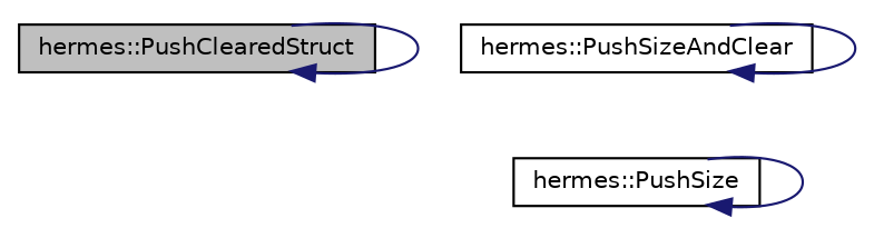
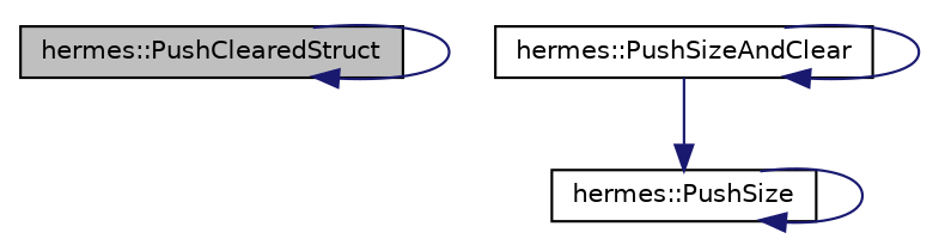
  digraph {
    rankdir=TB
    node [color=black fillcolor=white fontname=Helvetica fontsize=10 shape=record style=filled]
    edge [color=midnightblue fontname=Helvetica fontsize=10 labelfontname=Helvetica labelfontsize=10 style=solid]
    n1 [fillcolor=grey75 fontcolor=black height=0.2 label="hermes::PushClearedStruct" width=0.4]
    n2 [height=0.2 label="hermes::PushSizeAndClear" width=0.4]
    n3 [height=0.2 label="hermes::PushSize" width=0.4]
    n1 -> n1
    n2 -> n2
+   n2 -> n3
    n3 -> n3
  }
